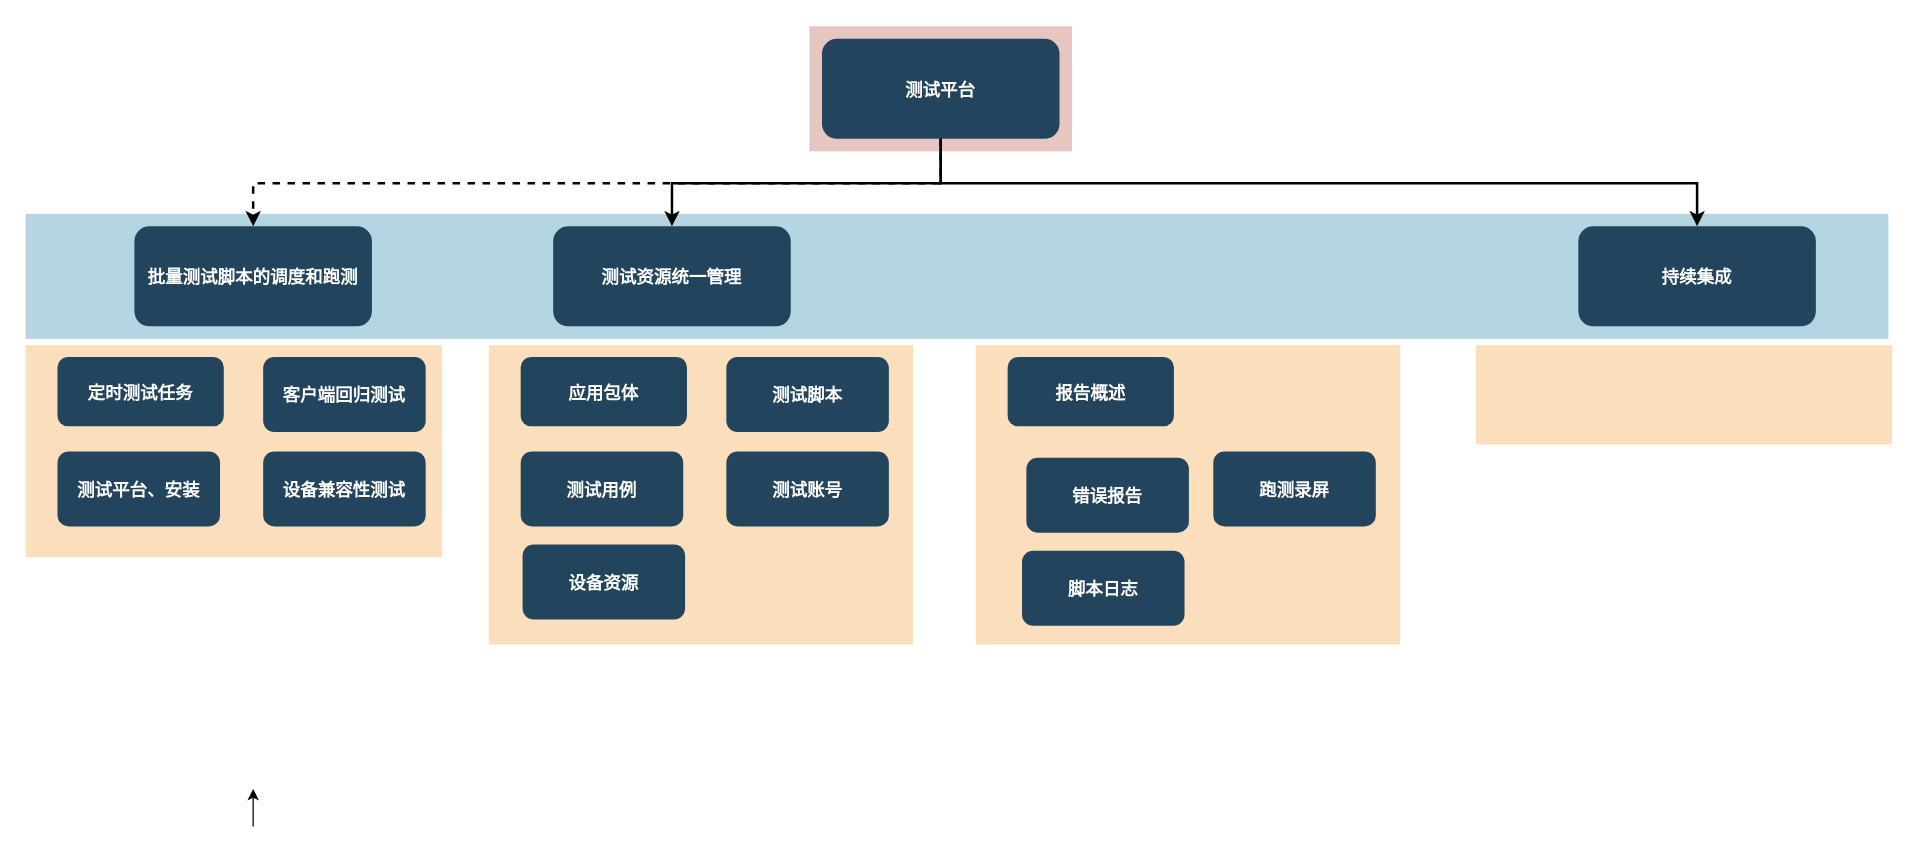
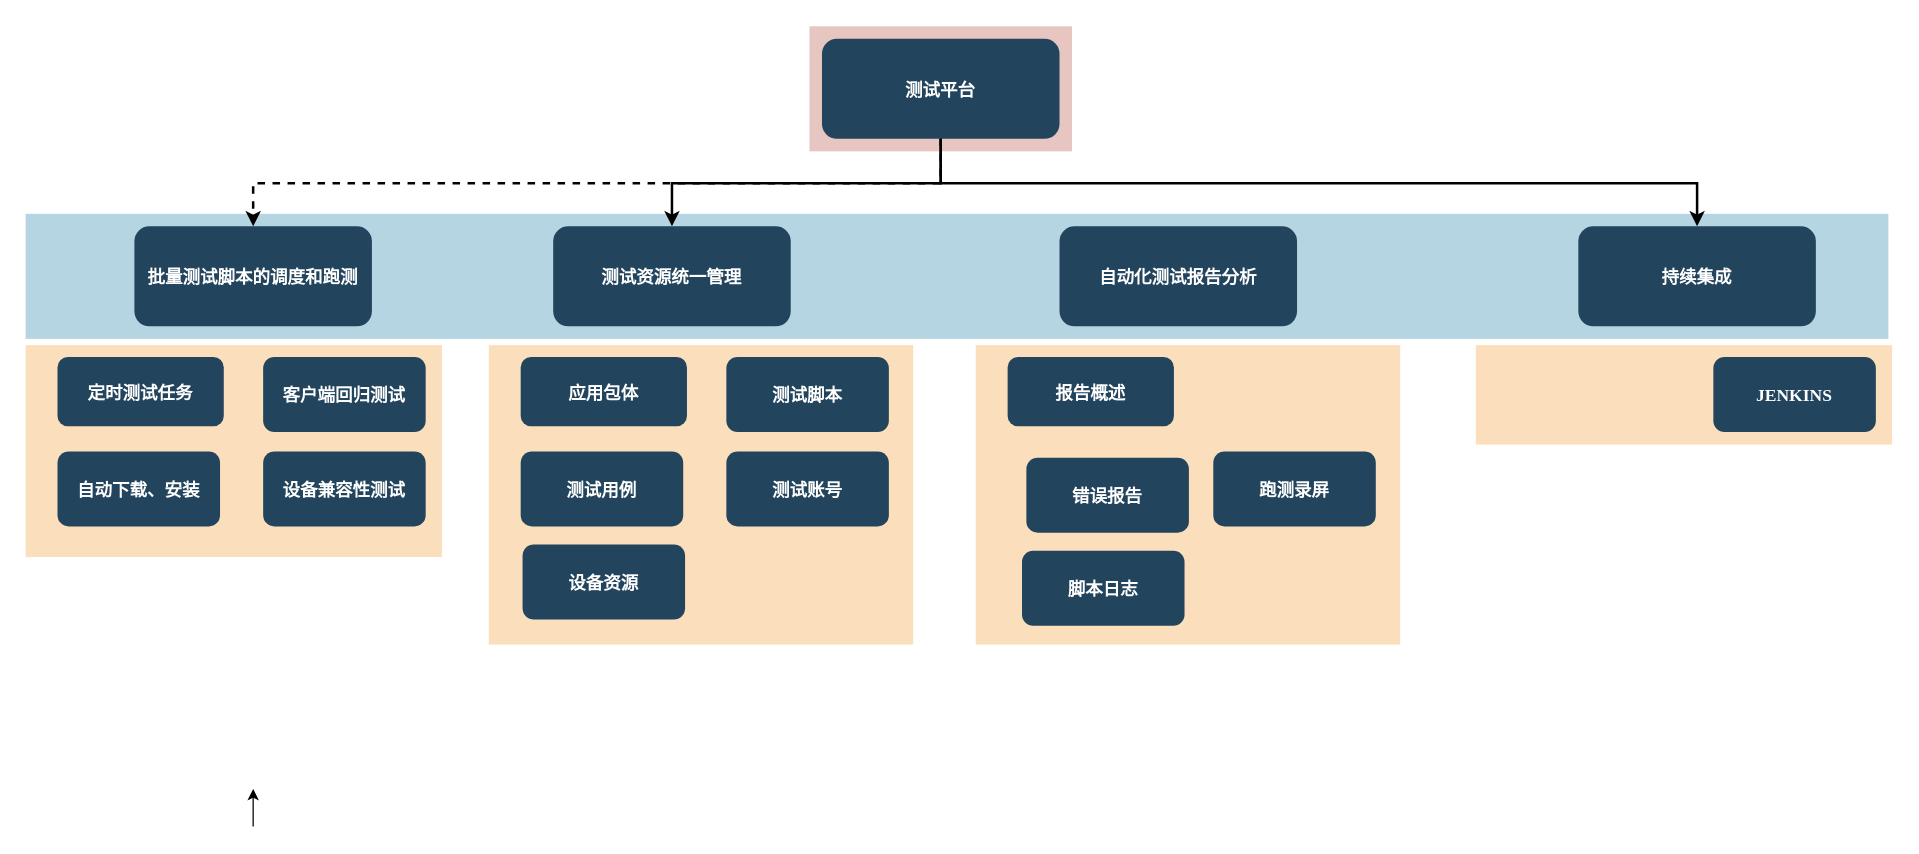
  <mxCell id="0" />
  <mxCell id="1" parent="0" />
  <mxCell id="2" value="" style="fillColor=#AE4132;strokeColor=none;opacity=30;" parent="1" vertex="1"><mxGeometry x="647" y="20.5" width="210" height="100.0" as="geometry" /></mxCell>
  <mxCell id="3" value="" style="fillColor=#10739E;strokeColor=none;opacity=30;" parent="1" vertex="1"><mxGeometry x="20" y="170.5" width="1490" height="100" as="geometry" /></mxCell>
  <mxCell id="4" value="" style="fillColor=#F2931E;strokeColor=none;opacity=30;" parent="1" vertex="1"><mxGeometry x="20" y="275.5" width="333" height="169.5" as="geometry" /></mxCell>
  <mxCell id="5" value="测试平台" style="rounded=1;fillColor=#23445D;gradientColor=none;strokeColor=none;fontColor=#FFFFFF;fontStyle=1;fontFamily=Tahoma;fontSize=14" parent="1" vertex="1"><mxGeometry x="657" y="30.5" width="190" height="80" as="geometry" /></mxCell>
  <mxCell id="6" value="持续集成" style="rounded=1;fillColor=#23445D;gradientColor=none;strokeColor=none;fontColor=#FFFFFF;fontStyle=1;fontFamily=Tahoma;fontSize=14" parent="1" vertex="1"><mxGeometry x="1262" y="180.5" width="190" height="80" as="geometry" /></mxCell>
  <mxCell id="7" value="" style="edgeStyle=elbowEdgeStyle;elbow=vertical;strokeWidth=2;rounded=0" parent="1" source="5" target="6" edge="1"><mxGeometry x="337" y="215.5" width="100" height="100" as="geometry"><mxPoint x="237" y="160.5" as="sourcePoint" /><mxPoint x="337" y="60.5" as="targetPoint" /></mxGeometry></mxCell>
+ <mxCell id="8" value="自动化测试报告分析" style="rounded=1;fillColor=#23445D;gradientColor=none;strokeColor=none;fontColor=#FFFFFF;fontStyle=1;fontFamily=Tahoma;fontSize=14" parent="1" vertex="1"><mxGeometry x="847" y="180.5" width="190" height="80" as="geometry" /></mxCell>
  <mxCell id="9" value="测试资源统一管理" style="rounded=1;fillColor=#23445D;gradientColor=none;strokeColor=none;fontColor=#FFFFFF;fontStyle=1;fontFamily=Tahoma;fontSize=14" parent="1" vertex="1"><mxGeometry x="442" y="180.5" width="190" height="80" as="geometry" /></mxCell>
  <mxCell id="10" value="批量测试脚本的调度和跑测" style="rounded=1;fillColor=#23445D;gradientColor=none;strokeColor=none;fontColor=#FFFFFF;fontStyle=1;fontFamily=Tahoma;fontSize=14" parent="1" vertex="1"><mxGeometry x="107" y="180.5" width="190" height="80" as="geometry" /></mxCell>
  <mxCell id="11" value="定时测试任务" style="rounded=1;fillColor=#23445D;gradientColor=none;strokeColor=none;fontColor=#FFFFFF;fontStyle=1;fontFamily=Tahoma;fontSize=14" parent="1" vertex="1"><mxGeometry x="45.5" y="285" width="133" height="55.5" as="geometry" /></mxCell>
  <mxCell id="12" value="设备兼容性测试" style="rounded=1;fillColor=#23445D;gradientColor=none;strokeColor=none;fontColor=#FFFFFF;fontStyle=1;fontFamily=Tahoma;fontSize=14" parent="1" vertex="1"><mxGeometry x="210" y="360.5" width="130" height="60" as="geometry" /></mxCell>
  <mxCell id="13" value="客户端回归测试" style="rounded=1;fillColor=#23445D;gradientColor=none;strokeColor=none;fontColor=#FFFFFF;fontStyle=1;fontFamily=Tahoma;fontSize=14" parent="1" vertex="1"><mxGeometry x="210" y="285" width="130" height="60" as="geometry" /></mxCell>
- <mxCell id="14" value="测试平台、安装" style="rounded=1;fillColor=#23445D;gradientColor=none;strokeColor=none;fontColor=#FFFFFF;fontStyle=1;fontFamily=Tahoma;fontSize=14" parent="1" vertex="1"><mxGeometry x="45.5" y="360.5" width="130" height="60" as="geometry" /></mxCell>
+ <mxCell id="14" value="自动下载、安装" style="rounded=1;fillColor=#23445D;gradientColor=none;strokeColor=none;fontColor=#FFFFFF;fontStyle=1;fontFamily=Tahoma;fontSize=14" parent="1" vertex="1"><mxGeometry x="45.5" y="360.5" width="130" height="60" as="geometry" /></mxCell>
  <mxCell id="15" value="" style="edgeStyle=orthogonalEdgeStyle;rounded=0;orthogonalLoop=1;jettySize=auto;html=1;" edge="1" parent="1"><mxGeometry relative="1" as="geometry"><mxPoint x="202" y="660.5" as="sourcePoint" /><mxPoint x="202" y="630.5" as="targetPoint" /></mxGeometry></mxCell>
  <mxCell id="16" value="" style="edgeStyle=elbowEdgeStyle;elbow=vertical;strokeWidth=2;rounded=0" parent="1" source="5" target="9" edge="1"><mxGeometry x="347" y="225.5" width="100" height="100" as="geometry"><mxPoint x="762" y="120.5" as="sourcePoint" /><mxPoint x="1367" y="190.5" as="targetPoint" /></mxGeometry></mxCell>
  <mxCell id="17" value="" style="edgeStyle=elbowEdgeStyle;elbow=vertical;strokeWidth=2;rounded=0;dashed=1;" parent="1" source="5" target="10" edge="1"><mxGeometry x="-23" y="135.5" width="100" height="100" as="geometry"><mxPoint x="-123" y="80.5" as="sourcePoint" /><mxPoint x="-23" y="-19.5" as="targetPoint" /></mxGeometry></mxCell>
  <mxCell id="18" value="" style="fillColor=#F2931E;strokeColor=none;opacity=30;" vertex="1" parent="1"><mxGeometry x="390.5" y="275.5" width="339.5" height="239.5" as="geometry" /></mxCell>
  <mxCell id="19" value="应用包体" style="rounded=1;fillColor=#23445D;gradientColor=none;strokeColor=none;fontColor=#FFFFFF;fontStyle=1;fontFamily=Tahoma;fontSize=14" vertex="1" parent="1"><mxGeometry x="416" y="285" width="133" height="55.5" as="geometry" /></mxCell>
  <mxCell id="20" value="测试账号" style="rounded=1;fillColor=#23445D;gradientColor=none;strokeColor=none;fontColor=#FFFFFF;fontStyle=1;fontFamily=Tahoma;fontSize=14" vertex="1" parent="1"><mxGeometry x="580.5" y="360.5" width="130" height="60" as="geometry" /></mxCell>
  <mxCell id="21" value="测试脚本" style="rounded=1;fillColor=#23445D;gradientColor=none;strokeColor=none;fontColor=#FFFFFF;fontStyle=1;fontFamily=Tahoma;fontSize=14" vertex="1" parent="1"><mxGeometry x="580.5" y="285" width="130" height="60" as="geometry" /></mxCell>
  <mxCell id="22" value="测试用例" style="rounded=1;fillColor=#23445D;gradientColor=none;strokeColor=none;fontColor=#FFFFFF;fontStyle=1;fontFamily=Tahoma;fontSize=14" vertex="1" parent="1"><mxGeometry x="416" y="360.5" width="130" height="60" as="geometry" /></mxCell>
  <mxCell id="23" value="设备资源" style="rounded=1;fillColor=#23445D;gradientColor=none;strokeColor=none;fontColor=#FFFFFF;fontStyle=1;fontFamily=Tahoma;fontSize=14" vertex="1" parent="1"><mxGeometry x="417.5" y="435" width="130" height="60" as="geometry" /></mxCell>
  <mxCell id="24" value="" style="fillColor=#F2931E;strokeColor=none;opacity=30;" vertex="1" parent="1"><mxGeometry x="780" y="275.5" width="339.5" height="239.5" as="geometry" /></mxCell>
  <mxCell id="25" value="报告概述" style="rounded=1;fillColor=#23445D;gradientColor=none;strokeColor=none;fontColor=#FFFFFF;fontStyle=1;fontFamily=Tahoma;fontSize=14" vertex="1" parent="1"><mxGeometry x="805.5" y="285" width="133" height="55.5" as="geometry" /></mxCell>
  <mxCell id="26" value="跑测录屏" style="rounded=1;fillColor=#23445D;gradientColor=none;strokeColor=none;fontColor=#FFFFFF;fontStyle=1;fontFamily=Tahoma;fontSize=14" vertex="1" parent="1"><mxGeometry x="970" y="360.5" width="130" height="60" as="geometry" /></mxCell>
  <mxCell id="27" value="错误报告" style="rounded=1;fillColor=#23445D;gradientColor=none;strokeColor=none;fontColor=#FFFFFF;fontStyle=1;fontFamily=Tahoma;fontSize=14" vertex="1" parent="1"><mxGeometry x="820.5" y="365.5" width="130" height="60" as="geometry" /></mxCell>
  <mxCell id="28" value="脚本日志" style="rounded=1;fillColor=#23445D;gradientColor=none;strokeColor=none;fontColor=#FFFFFF;fontStyle=1;fontFamily=Tahoma;fontSize=14" vertex="1" parent="1"><mxGeometry x="817" y="440" width="130" height="60" as="geometry" /></mxCell>
  <mxCell id="29" value="" style="fillColor=#F2931E;strokeColor=none;opacity=30;" vertex="1" parent="1"><mxGeometry x="1180" y="275.5" width="333" height="79.5" as="geometry" /></mxCell>
+ <mxCell id="30" value="JENKINS" style="rounded=1;fillColor=#23445D;gradientColor=none;strokeColor=none;fontColor=#FFFFFF;fontStyle=1;fontFamily=Tahoma;fontSize=14" vertex="1" parent="1"><mxGeometry x="1370" y="285" width="130" height="60" as="geometry" /></mxCell>
